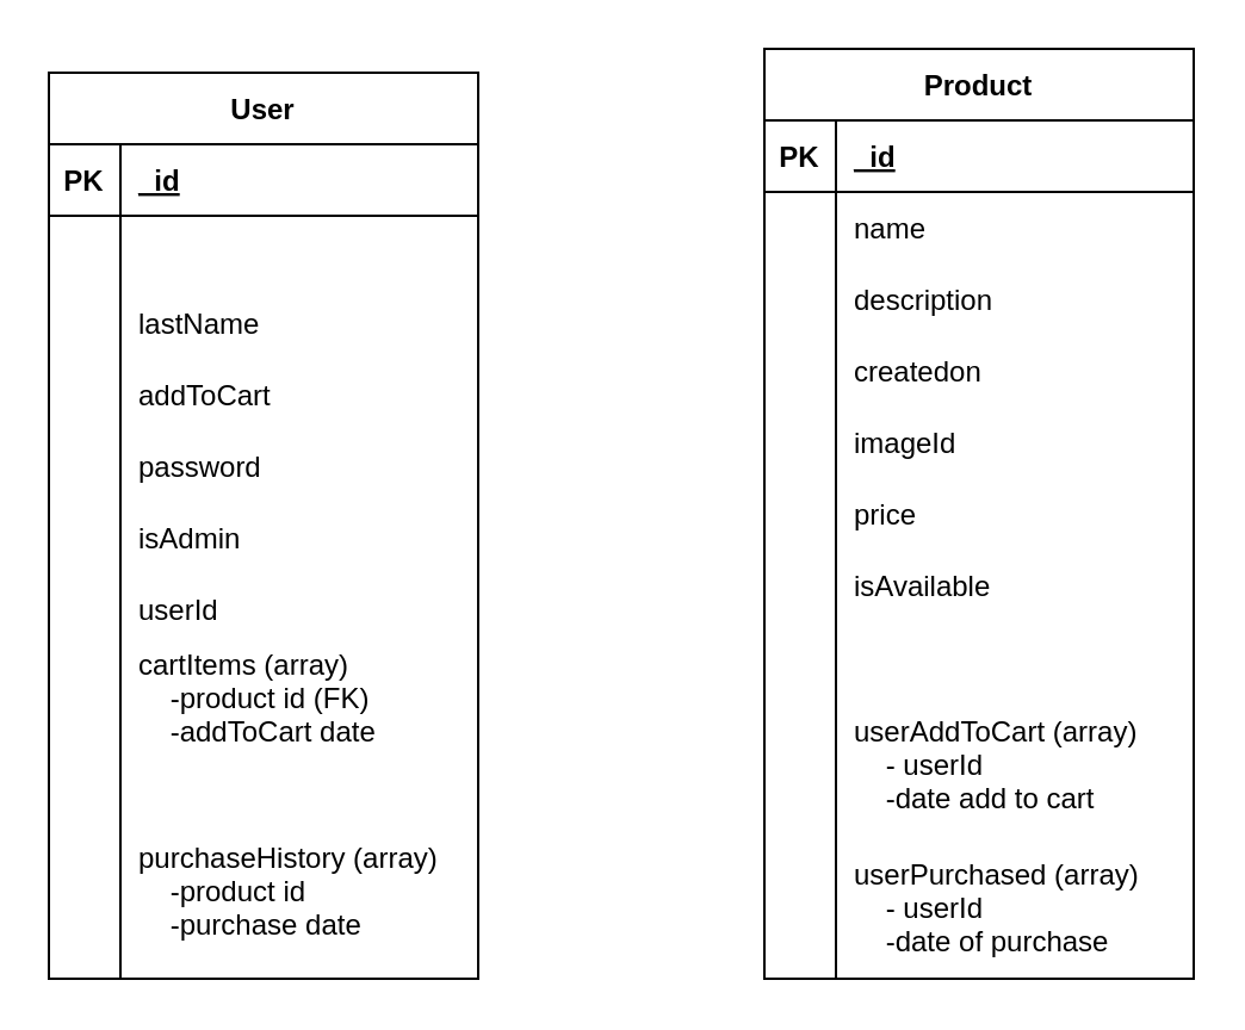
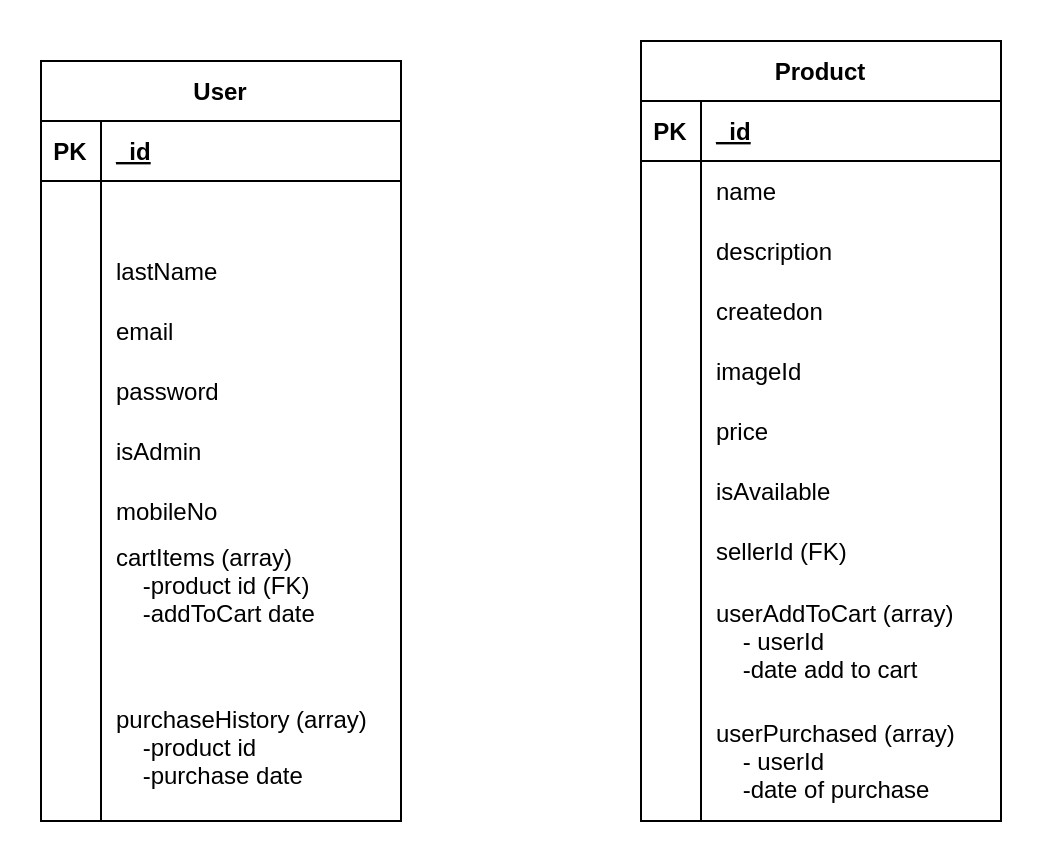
  <mxCell id="0" />
  <mxCell id="1" parent="0" />
  <mxCell id="2" value="User" style="shape=table;startSize=30;container=1;collapsible=1;childLayout=tableLayout;fixedRows=1;rowLines=0;fontStyle=1;align=center;resizeLast=1;hachureGap=4;pointerEvents=0;" vertex="1" parent="1"><mxGeometry x="20" y="30" width="180" height="380" as="geometry" /></mxCell>
  <mxCell id="3" value="" style="shape=partialRectangle;collapsible=0;dropTarget=0;pointerEvents=0;fillColor=none;top=0;left=0;bottom=1;right=0;points=[[0,0.5],[1,0.5]];portConstraint=eastwest;" vertex="1" parent="2"><mxGeometry y="30" width="180" height="30" as="geometry" /></mxCell>
  <mxCell id="4" value="PK" style="shape=partialRectangle;connectable=0;fillColor=none;top=0;left=0;bottom=0;right=0;fontStyle=1;overflow=hidden;" vertex="1" parent="3"><mxGeometry width="30" height="30" as="geometry"><mxRectangle width="30" height="30" as="alternateBounds" /></mxGeometry></mxCell>
  <mxCell id="5" value="_id" style="shape=partialRectangle;connectable=0;fillColor=none;top=0;left=0;bottom=0;right=0;align=left;spacingLeft=6;fontStyle=5;overflow=hidden;" vertex="1" parent="3"><mxGeometry x="30" width="150" height="30" as="geometry"><mxRectangle width="150" height="30" as="alternateBounds" /></mxGeometry></mxCell>
  <mxCell id="6" value="" style="shape=partialRectangle;collapsible=0;dropTarget=0;pointerEvents=0;fillColor=none;top=0;left=0;bottom=0;right=0;points=[[0,0.5],[1,0.5]];portConstraint=eastwest;" vertex="1" parent="2"><mxGeometry y="60" width="180" height="30" as="geometry" /></mxCell>
  <mxCell id="7" value="" style="shape=partialRectangle;connectable=0;fillColor=none;top=0;left=0;bottom=0;right=0;editable=1;overflow=hidden;" vertex="1" parent="6"><mxGeometry width="30" height="30" as="geometry"><mxRectangle width="30" height="30" as="alternateBounds" /></mxGeometry></mxCell>
  <mxCell id="8" value="" style="shape=partialRectangle;collapsible=0;dropTarget=0;pointerEvents=0;fillColor=none;top=0;left=0;bottom=0;right=0;points=[[0,0.5],[1,0.5]];portConstraint=eastwest;" vertex="1" parent="2"><mxGeometry y="90" width="180" height="30" as="geometry" /></mxCell>
  <mxCell id="9" value="" style="shape=partialRectangle;connectable=0;fillColor=none;top=0;left=0;bottom=0;right=0;editable=1;overflow=hidden;" vertex="1" parent="8"><mxGeometry width="30" height="30" as="geometry"><mxRectangle width="30" height="30" as="alternateBounds" /></mxGeometry></mxCell>
  <mxCell id="10" value="lastName" style="shape=partialRectangle;connectable=0;fillColor=none;top=0;left=0;bottom=0;right=0;align=left;spacingLeft=6;overflow=hidden;" vertex="1" parent="8"><mxGeometry x="30" width="150" height="30" as="geometry"><mxRectangle width="150" height="30" as="alternateBounds" /></mxGeometry></mxCell>
  <mxCell id="11" value="" style="shape=partialRectangle;collapsible=0;dropTarget=0;pointerEvents=0;fillColor=none;top=0;left=0;bottom=0;right=0;points=[[0,0.5],[1,0.5]];portConstraint=eastwest;" vertex="1" parent="2"><mxGeometry y="120" width="180" height="30" as="geometry" /></mxCell>
  <mxCell id="12" value="" style="shape=partialRectangle;connectable=0;fillColor=none;top=0;left=0;bottom=0;right=0;editable=1;overflow=hidden;" vertex="1" parent="11"><mxGeometry width="30" height="30" as="geometry"><mxRectangle width="30" height="30" as="alternateBounds" /></mxGeometry></mxCell>
- <mxCell id="13" value="addToCart" style="shape=partialRectangle;connectable=0;fillColor=none;top=0;left=0;bottom=0;right=0;align=left;spacingLeft=6;overflow=hidden;" vertex="1" parent="11"><mxGeometry x="30" width="150" height="30" as="geometry"><mxRectangle width="150" height="30" as="alternateBounds" /></mxGeometry></mxCell>
+ <mxCell id="13" value="email" style="shape=partialRectangle;connectable=0;fillColor=none;top=0;left=0;bottom=0;right=0;align=left;spacingLeft=6;overflow=hidden;" vertex="1" parent="11"><mxGeometry x="30" width="150" height="30" as="geometry"><mxRectangle width="150" height="30" as="alternateBounds" /></mxGeometry></mxCell>
  <mxCell id="14" value="" style="shape=partialRectangle;collapsible=0;dropTarget=0;pointerEvents=0;fillColor=none;top=0;left=0;bottom=0;right=0;points=[[0,0.5],[1,0.5]];portConstraint=eastwest;" vertex="1" parent="2"><mxGeometry y="150" width="180" height="30" as="geometry" /></mxCell>
  <mxCell id="15" value="" style="shape=partialRectangle;connectable=0;fillColor=none;top=0;left=0;bottom=0;right=0;editable=1;overflow=hidden;" vertex="1" parent="14"><mxGeometry width="30" height="30" as="geometry"><mxRectangle width="30" height="30" as="alternateBounds" /></mxGeometry></mxCell>
  <mxCell id="16" value="password" style="shape=partialRectangle;connectable=0;fillColor=none;top=0;left=0;bottom=0;right=0;align=left;spacingLeft=6;overflow=hidden;" vertex="1" parent="14"><mxGeometry x="30" width="150" height="30" as="geometry"><mxRectangle width="150" height="30" as="alternateBounds" /></mxGeometry></mxCell>
  <mxCell id="17" value="" style="shape=partialRectangle;collapsible=0;dropTarget=0;pointerEvents=0;fillColor=none;top=0;left=0;bottom=0;right=0;points=[[0,0.5],[1,0.5]];portConstraint=eastwest;" vertex="1" parent="2"><mxGeometry y="180" width="180" height="30" as="geometry" /></mxCell>
  <mxCell id="18" value="" style="shape=partialRectangle;connectable=0;fillColor=none;top=0;left=0;bottom=0;right=0;editable=1;overflow=hidden;" vertex="1" parent="17"><mxGeometry width="30" height="30" as="geometry"><mxRectangle width="30" height="30" as="alternateBounds" /></mxGeometry></mxCell>
  <mxCell id="19" value="isAdmin" style="shape=partialRectangle;connectable=0;fillColor=none;top=0;left=0;bottom=0;right=0;align=left;spacingLeft=6;overflow=hidden;" vertex="1" parent="17"><mxGeometry x="30" width="150" height="30" as="geometry"><mxRectangle width="150" height="30" as="alternateBounds" /></mxGeometry></mxCell>
  <mxCell id="20" value="" style="shape=partialRectangle;collapsible=0;dropTarget=0;pointerEvents=0;fillColor=none;top=0;left=0;bottom=0;right=0;points=[[0,0.5],[1,0.5]];portConstraint=eastwest;" vertex="1" parent="2"><mxGeometry y="210" width="180" height="30" as="geometry" /></mxCell>
  <mxCell id="21" value="" style="shape=partialRectangle;connectable=0;fillColor=none;top=0;left=0;bottom=0;right=0;editable=1;overflow=hidden;" vertex="1" parent="20"><mxGeometry width="30" height="30" as="geometry"><mxRectangle width="30" height="30" as="alternateBounds" /></mxGeometry></mxCell>
- <mxCell id="22" value="userId" style="shape=partialRectangle;connectable=0;fillColor=none;top=0;left=0;bottom=0;right=0;align=left;spacingLeft=6;overflow=hidden;" vertex="1" parent="20"><mxGeometry x="30" width="150" height="30" as="geometry"><mxRectangle width="150" height="30" as="alternateBounds" /></mxGeometry></mxCell>
+ <mxCell id="22" value="mobileNo" style="shape=partialRectangle;connectable=0;fillColor=none;top=0;left=0;bottom=0;right=0;align=left;spacingLeft=6;overflow=hidden;" vertex="1" parent="20"><mxGeometry x="30" width="150" height="30" as="geometry"><mxRectangle width="150" height="30" as="alternateBounds" /></mxGeometry></mxCell>
  <mxCell id="23" value="" style="shape=partialRectangle;collapsible=0;dropTarget=0;pointerEvents=0;fillColor=none;top=0;left=0;bottom=0;right=0;points=[[0,0.5],[1,0.5]];portConstraint=eastwest;" vertex="1" parent="2"><mxGeometry y="240" width="180" height="50" as="geometry" /></mxCell>
  <mxCell id="24" value="" style="shape=partialRectangle;connectable=0;fillColor=none;top=0;left=0;bottom=0;right=0;editable=1;overflow=hidden;" vertex="1" parent="23"><mxGeometry width="30" height="50" as="geometry"><mxRectangle width="30" height="50" as="alternateBounds" /></mxGeometry></mxCell>
  <mxCell id="25" value="cartItems (array)&#10;    -product id (FK)&#10;    -addToCart date&#10;" style="shape=partialRectangle;connectable=0;fillColor=none;top=0;left=0;bottom=0;right=0;align=left;spacingLeft=6;overflow=hidden;" vertex="1" parent="23"><mxGeometry x="30" width="150" height="50" as="geometry"><mxRectangle width="150" height="50" as="alternateBounds" /></mxGeometry></mxCell>
  <mxCell id="26" value="" style="shape=partialRectangle;collapsible=0;dropTarget=0;pointerEvents=0;fillColor=none;top=0;left=0;bottom=0;right=0;points=[[0,0.5],[1,0.5]];portConstraint=eastwest;" vertex="1" parent="2"><mxGeometry y="290" width="180" height="30" as="geometry" /></mxCell>
  <mxCell id="27" value="" style="shape=partialRectangle;connectable=0;fillColor=none;top=0;left=0;bottom=0;right=0;editable=1;overflow=hidden;" vertex="1" parent="26"><mxGeometry width="30" height="30" as="geometry"><mxRectangle width="30" height="30" as="alternateBounds" /></mxGeometry></mxCell>
  <mxCell id="28" value="" style="shape=partialRectangle;collapsible=0;dropTarget=0;pointerEvents=0;fillColor=none;top=0;left=0;bottom=0;right=0;points=[[0,0.5],[1,0.5]];portConstraint=eastwest;" vertex="1" parent="2"><mxGeometry y="320" width="180" height="60" as="geometry" /></mxCell>
  <mxCell id="29" value="" style="shape=partialRectangle;connectable=0;fillColor=none;top=0;left=0;bottom=0;right=0;editable=1;overflow=hidden;" vertex="1" parent="28"><mxGeometry width="30" height="60" as="geometry"><mxRectangle width="30" height="60" as="alternateBounds" /></mxGeometry></mxCell>
  <mxCell id="30" value="purchaseHistory (array)&#10;    -product id&#10;    -purchase date&#10;" style="shape=partialRectangle;connectable=0;fillColor=none;top=0;left=0;bottom=0;right=0;align=left;spacingLeft=6;overflow=hidden;" vertex="1" parent="28"><mxGeometry x="30" width="150" height="60" as="geometry"><mxRectangle width="150" height="60" as="alternateBounds" /></mxGeometry></mxCell>
  <mxCell id="31" value="Product" style="shape=table;startSize=30;container=1;collapsible=1;childLayout=tableLayout;fixedRows=1;rowLines=0;fontStyle=1;align=center;resizeLast=1;hachureGap=4;pointerEvents=0;" vertex="1" parent="1"><mxGeometry x="320" y="20" width="180" height="390" as="geometry" /></mxCell>
  <mxCell id="32" value="" style="shape=partialRectangle;collapsible=0;dropTarget=0;pointerEvents=0;fillColor=none;top=0;left=0;bottom=1;right=0;points=[[0,0.5],[1,0.5]];portConstraint=eastwest;" vertex="1" parent="31"><mxGeometry y="30" width="180" height="30" as="geometry" /></mxCell>
  <mxCell id="33" value="PK" style="shape=partialRectangle;connectable=0;fillColor=none;top=0;left=0;bottom=0;right=0;fontStyle=1;overflow=hidden;" vertex="1" parent="32"><mxGeometry width="30" height="30" as="geometry"><mxRectangle width="30" height="30" as="alternateBounds" /></mxGeometry></mxCell>
  <mxCell id="34" value="_id" style="shape=partialRectangle;connectable=0;fillColor=none;top=0;left=0;bottom=0;right=0;align=left;spacingLeft=6;fontStyle=5;overflow=hidden;" vertex="1" parent="32"><mxGeometry x="30" width="150" height="30" as="geometry"><mxRectangle width="150" height="30" as="alternateBounds" /></mxGeometry></mxCell>
  <mxCell id="35" value="" style="shape=partialRectangle;collapsible=0;dropTarget=0;pointerEvents=0;fillColor=none;top=0;left=0;bottom=0;right=0;points=[[0,0.5],[1,0.5]];portConstraint=eastwest;" vertex="1" parent="31"><mxGeometry y="60" width="180" height="30" as="geometry" /></mxCell>
  <mxCell id="36" value="" style="shape=partialRectangle;connectable=0;fillColor=none;top=0;left=0;bottom=0;right=0;editable=1;overflow=hidden;" vertex="1" parent="35"><mxGeometry width="30" height="30" as="geometry"><mxRectangle width="30" height="30" as="alternateBounds" /></mxGeometry></mxCell>
  <mxCell id="37" value="name" style="shape=partialRectangle;connectable=0;fillColor=none;top=0;left=0;bottom=0;right=0;align=left;spacingLeft=6;overflow=hidden;" vertex="1" parent="35"><mxGeometry x="30" width="150" height="30" as="geometry"><mxRectangle width="150" height="30" as="alternateBounds" /></mxGeometry></mxCell>
  <mxCell id="38" value="" style="shape=partialRectangle;collapsible=0;dropTarget=0;pointerEvents=0;fillColor=none;top=0;left=0;bottom=0;right=0;points=[[0,0.5],[1,0.5]];portConstraint=eastwest;" vertex="1" parent="31"><mxGeometry y="90" width="180" height="30" as="geometry" /></mxCell>
  <mxCell id="39" value="" style="shape=partialRectangle;connectable=0;fillColor=none;top=0;left=0;bottom=0;right=0;editable=1;overflow=hidden;" vertex="1" parent="38"><mxGeometry width="30" height="30" as="geometry"><mxRectangle width="30" height="30" as="alternateBounds" /></mxGeometry></mxCell>
  <mxCell id="40" value="description" style="shape=partialRectangle;connectable=0;fillColor=none;top=0;left=0;bottom=0;right=0;align=left;spacingLeft=6;overflow=hidden;" vertex="1" parent="38"><mxGeometry x="30" width="150" height="30" as="geometry"><mxRectangle width="150" height="30" as="alternateBounds" /></mxGeometry></mxCell>
  <mxCell id="41" value="" style="shape=partialRectangle;collapsible=0;dropTarget=0;pointerEvents=0;fillColor=none;top=0;left=0;bottom=0;right=0;points=[[0,0.5],[1,0.5]];portConstraint=eastwest;" vertex="1" parent="31"><mxGeometry y="120" width="180" height="30" as="geometry" /></mxCell>
  <mxCell id="42" value="" style="shape=partialRectangle;connectable=0;fillColor=none;top=0;left=0;bottom=0;right=0;editable=1;overflow=hidden;" vertex="1" parent="41"><mxGeometry width="30" height="30" as="geometry"><mxRectangle width="30" height="30" as="alternateBounds" /></mxGeometry></mxCell>
  <mxCell id="43" value="createdon" style="shape=partialRectangle;connectable=0;fillColor=none;top=0;left=0;bottom=0;right=0;align=left;spacingLeft=6;overflow=hidden;" vertex="1" parent="41"><mxGeometry x="30" width="150" height="30" as="geometry"><mxRectangle width="150" height="30" as="alternateBounds" /></mxGeometry></mxCell>
  <mxCell id="44" value="" style="shape=partialRectangle;collapsible=0;dropTarget=0;pointerEvents=0;fillColor=none;top=0;left=0;bottom=0;right=0;points=[[0,0.5],[1,0.5]];portConstraint=eastwest;" vertex="1" parent="31"><mxGeometry y="150" width="180" height="30" as="geometry" /></mxCell>
  <mxCell id="45" value="" style="shape=partialRectangle;connectable=0;fillColor=none;top=0;left=0;bottom=0;right=0;editable=1;overflow=hidden;" vertex="1" parent="44"><mxGeometry width="30" height="30" as="geometry"><mxRectangle width="30" height="30" as="alternateBounds" /></mxGeometry></mxCell>
  <mxCell id="46" value="imageId" style="shape=partialRectangle;connectable=0;fillColor=none;top=0;left=0;bottom=0;right=0;align=left;spacingLeft=6;overflow=hidden;" vertex="1" parent="44"><mxGeometry x="30" width="150" height="30" as="geometry"><mxRectangle width="150" height="30" as="alternateBounds" /></mxGeometry></mxCell>
  <mxCell id="47" value="" style="shape=partialRectangle;collapsible=0;dropTarget=0;pointerEvents=0;fillColor=none;top=0;left=0;bottom=0;right=0;points=[[0,0.5],[1,0.5]];portConstraint=eastwest;" vertex="1" parent="31"><mxGeometry y="180" width="180" height="30" as="geometry" /></mxCell>
  <mxCell id="48" value="" style="shape=partialRectangle;connectable=0;fillColor=none;top=0;left=0;bottom=0;right=0;editable=1;overflow=hidden;" vertex="1" parent="47"><mxGeometry width="30" height="30" as="geometry"><mxRectangle width="30" height="30" as="alternateBounds" /></mxGeometry></mxCell>
  <mxCell id="49" value="price" style="shape=partialRectangle;connectable=0;fillColor=none;top=0;left=0;bottom=0;right=0;align=left;spacingLeft=6;overflow=hidden;" vertex="1" parent="47"><mxGeometry x="30" width="150" height="30" as="geometry"><mxRectangle width="150" height="30" as="alternateBounds" /></mxGeometry></mxCell>
  <mxCell id="50" value="" style="shape=partialRectangle;collapsible=0;dropTarget=0;pointerEvents=0;fillColor=none;top=0;left=0;bottom=0;right=0;points=[[0,0.5],[1,0.5]];portConstraint=eastwest;" vertex="1" parent="31"><mxGeometry y="210" width="180" height="30" as="geometry" /></mxCell>
  <mxCell id="51" value="" style="shape=partialRectangle;connectable=0;fillColor=none;top=0;left=0;bottom=0;right=0;editable=1;overflow=hidden;" vertex="1" parent="50"><mxGeometry width="30" height="30" as="geometry"><mxRectangle width="30" height="30" as="alternateBounds" /></mxGeometry></mxCell>
  <mxCell id="52" value="isAvailable" style="shape=partialRectangle;connectable=0;fillColor=none;top=0;left=0;bottom=0;right=0;align=left;spacingLeft=6;overflow=hidden;" vertex="1" parent="50"><mxGeometry x="30" width="150" height="30" as="geometry"><mxRectangle width="150" height="30" as="alternateBounds" /></mxGeometry></mxCell>
  <mxCell id="53" value="" style="shape=partialRectangle;collapsible=0;dropTarget=0;pointerEvents=0;fillColor=none;top=0;left=0;bottom=0;right=0;points=[[0,0.5],[1,0.5]];portConstraint=eastwest;" vertex="1" parent="31"><mxGeometry y="240" width="180" height="30" as="geometry" /></mxCell>
  <mxCell id="54" value="" style="shape=partialRectangle;connectable=0;fillColor=none;top=0;left=0;bottom=0;right=0;editable=1;overflow=hidden;" vertex="1" parent="53"><mxGeometry width="30" height="30" as="geometry"><mxRectangle width="30" height="30" as="alternateBounds" /></mxGeometry></mxCell>
+ <mxCell id="55" value="sellerId (FK)" style="shape=partialRectangle;connectable=0;fillColor=none;top=0;left=0;bottom=0;right=0;align=left;spacingLeft=6;overflow=hidden;" vertex="1" parent="53"><mxGeometry x="30" width="150" height="30" as="geometry"><mxRectangle width="150" height="30" as="alternateBounds" /></mxGeometry></mxCell>
  <mxCell id="56" value="" style="shape=partialRectangle;collapsible=0;dropTarget=0;pointerEvents=0;fillColor=none;top=0;left=0;bottom=0;right=0;points=[[0,0.5],[1,0.5]];portConstraint=eastwest;" vertex="1" parent="31"><mxGeometry y="270" width="180" height="60" as="geometry" /></mxCell>
  <mxCell id="57" value="" style="shape=partialRectangle;connectable=0;fillColor=none;top=0;left=0;bottom=0;right=0;editable=1;overflow=hidden;" vertex="1" parent="56"><mxGeometry width="30" height="60" as="geometry"><mxRectangle width="30" height="60" as="alternateBounds" /></mxGeometry></mxCell>
  <mxCell id="58" value="userAddToCart (array)&#10;    - userId&#10;    -date add to cart" style="shape=partialRectangle;connectable=0;fillColor=none;top=0;left=0;bottom=0;right=0;align=left;spacingLeft=6;overflow=hidden;" vertex="1" parent="56"><mxGeometry x="30" width="150" height="60" as="geometry"><mxRectangle width="150" height="60" as="alternateBounds" /></mxGeometry></mxCell>
  <mxCell id="59" value="" style="shape=partialRectangle;collapsible=0;dropTarget=0;pointerEvents=0;fillColor=none;top=0;left=0;bottom=0;right=0;points=[[0,0.5],[1,0.5]];portConstraint=eastwest;" vertex="1" parent="31"><mxGeometry y="330" width="180" height="60" as="geometry" /></mxCell>
  <mxCell id="60" value="" style="shape=partialRectangle;connectable=0;fillColor=none;top=0;left=0;bottom=0;right=0;editable=1;overflow=hidden;" vertex="1" parent="59"><mxGeometry width="30" height="60" as="geometry"><mxRectangle width="30" height="60" as="alternateBounds" /></mxGeometry></mxCell>
  <mxCell id="61" value="userPurchased (array)&#10;    - userId&#10;    -date of purchase" style="shape=partialRectangle;connectable=0;fillColor=none;top=0;left=0;bottom=0;right=0;align=left;spacingLeft=6;overflow=hidden;" vertex="1" parent="59"><mxGeometry x="30" width="150" height="60" as="geometry"><mxRectangle width="150" height="60" as="alternateBounds" /></mxGeometry></mxCell>
